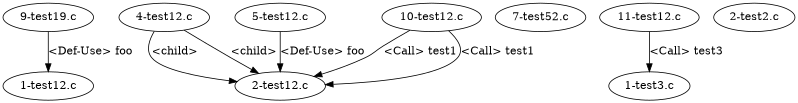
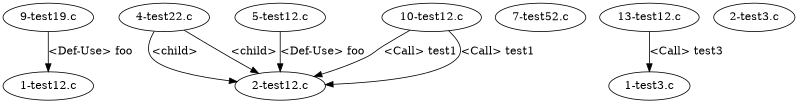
  digraph {
    n1 [label="1-test12.c"]
    n2 [label="2-test12.c"]
-   n3 [label="4-test12.c"]
+   n3 [label="4-test22.c"]
    n4 [label="5-test12.c"]
    n5 [label="7-test52.c"]
    n6 [label="9-test19.c"]
    n7 [label="10-test12.c"]
-   n8 [label="11-test12.c"]
+   n8 [label="13-test12.c"]
    n9 [label="1-test3.c"]
-   n10 [label="2-test2.c"]
+   n10 [label="2-test3.c"]
    n3 -> n2 [label="<child>"]
    n3 -> n2 [label="<child>"]
    n4 -> n2 [label="<Def-Use> foo"]
    n6 -> n1 [label="<Def-Use> foo"]
    n7 -> n2 [label="<Call> test1"]
    n7 -> n2 [label="<Call> test1"]
    n8 -> n9 [label="<Call> test3"]
  }
